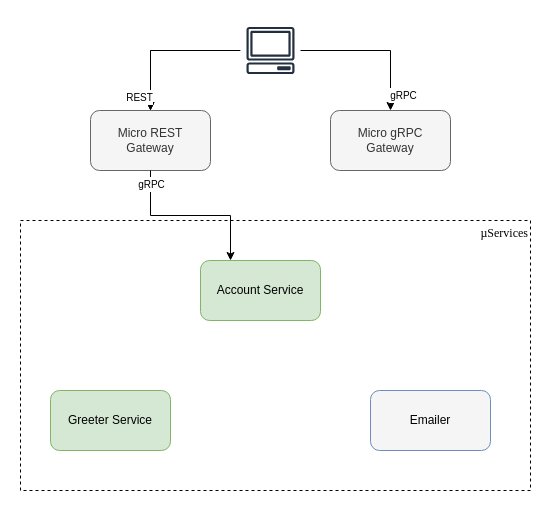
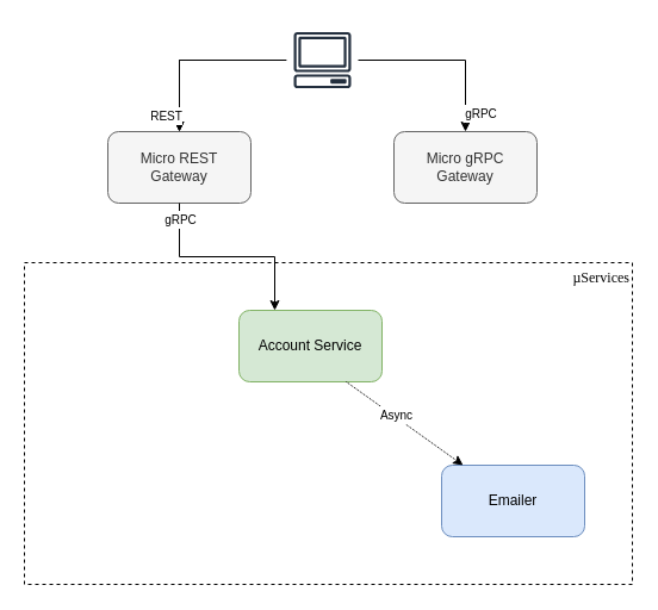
  <mxCell id="0" />
  <mxCell id="1" parent="0" />
  <mxCell id="2" value="Micro REST&lt;br&gt;Gateway" style="rounded=1;whiteSpace=wrap;html=1;fillColor=#f5f5f5;strokeColor=#666666;fontColor=#333333;" parent="1" vertex="1"><mxGeometry x="90" y="110" width="120" height="60" as="geometry" /></mxCell>
  <mxCell id="3" value="&lt;font face=&quot;Comic Sans MS&quot;&gt;&amp;nbsp;µServices&lt;br&gt;&lt;br&gt;&lt;br&gt;&lt;br&gt;&lt;br&gt;&lt;br&gt;&lt;br&gt;&lt;br&gt;&lt;br&gt;&lt;br&gt;&lt;br&gt;&lt;br&gt;&lt;br&gt;&lt;br&gt;&lt;br&gt;&lt;br&gt;&lt;br&gt;&amp;nbsp;&lt;/font&gt;" style="rounded=0;whiteSpace=wrap;html=1;dashed=1;align=right;" parent="1" vertex="1"><mxGeometry x="20" y="220" width="510" height="270" as="geometry" /></mxCell>
  <mxCell id="4" value="Account Service" style="rounded=1;whiteSpace=wrap;html=1;fillColor=#d5e8d4;strokeColor=#82b366;" parent="1" vertex="1"><mxGeometry x="200" y="260" width="120" height="60" as="geometry" /></mxCell>
- <mxCell id="5" value="Greeter Service" style="rounded=1;whiteSpace=wrap;html=1;fillColor=#d5e8d4;strokeColor=#82b366;" parent="1" vertex="1"><mxGeometry x="50" y="390" width="120" height="60" as="geometry" /></mxCell>
- <mxCell id="6" value="Emailer" style="rounded=1;whiteSpace=wrap;html=1;fillColor=#f5f5f5;strokeColor=#6c8ebf;" parent="1" vertex="1"><mxGeometry x="370" y="390" width="120" height="60" as="geometry" /></mxCell>
+ <mxCell id="6" value="Emailer" style="rounded=1;whiteSpace=wrap;html=1;fillColor=#dae8fc;strokeColor=#6c8ebf;" parent="1" vertex="1"><mxGeometry x="370" y="390" width="120" height="60" as="geometry" /></mxCell>
  <mxCell id="7" style="edgeStyle=orthogonalEdgeStyle;rounded=0;orthogonalLoop=1;jettySize=auto;html=1;exitX=0.5;exitY=1;exitDx=0;exitDy=0;entryX=0.25;entryY=0;entryDx=0;entryDy=0;" parent="1" source="2" target="4" edge="1"><mxGeometry relative="1" as="geometry" /></mxCell>
  <mxCell id="8" value="&lt;span style=&quot;font-size: 10px&quot;&gt;gRPC&lt;/span&gt;" style="text;html=1;resizable=0;points=[];align=center;verticalAlign=middle;labelBackgroundColor=#ffffff;" vertex="1" connectable="0" parent="7"><mxGeometry x="-0.7" relative="1" as="geometry"><mxPoint y="-13" as="offset" /></mxGeometry></mxCell>
+ <mxCell id="9" value="" style="endArrow=classic;html=1;exitX=0.75;exitY=1;exitDx=0;exitDy=0;dashed=1;dashPattern=1 1;" parent="1" source="4" target="6" edge="1"><mxGeometry width="50" height="50" relative="1" as="geometry"><mxPoint x="-30" y="610" as="sourcePoint" /><mxPoint x="20" y="560" as="targetPoint" /></mxGeometry></mxCell>
+ <mxCell id="10" value="&lt;font style=&quot;font-size: 10px&quot;&gt;Async&lt;/font&gt;" style="text;html=1;resizable=0;points=[];align=center;verticalAlign=middle;labelBackgroundColor=#ffffff;" parent="9" vertex="1" connectable="0"><mxGeometry x="-0.167" y="2" relative="1" as="geometry"><mxPoint as="offset" /></mxGeometry></mxCell>
  <mxCell id="11" style="edgeStyle=orthogonalEdgeStyle;rounded=0;orthogonalLoop=1;jettySize=auto;html=1;" parent="1" source="14" target="2" edge="1"><mxGeometry relative="1" as="geometry" /></mxCell>
  <mxCell id="12" value="" style="edgeStyle=orthogonalEdgeStyle;rounded=0;orthogonalLoop=1;jettySize=auto;html=1;" parent="1" source="14" target="2" edge="1"><mxGeometry relative="1" as="geometry" /></mxCell>
  <mxCell id="13" value="&lt;font style=&quot;font-size: 10px&quot;&gt;REST&lt;/font&gt;" style="text;html=1;resizable=0;points=[];align=center;verticalAlign=middle;labelBackgroundColor=#ffffff;" vertex="1" connectable="0" parent="12"><mxGeometry x="0.059" y="23" relative="1" as="geometry"><mxPoint x="-23" y="23" as="offset" /></mxGeometry></mxCell>
  <mxCell id="14" value="" style="outlineConnect=0;fontColor=#232F3E;gradientColor=none;strokeColor=#232F3E;fillColor=#ffffff;dashed=0;verticalLabelPosition=bottom;verticalAlign=top;align=center;html=1;fontSize=12;fontStyle=0;aspect=fixed;shape=mxgraph.aws4.resourceIcon;resIcon=mxgraph.aws4.client;" parent="1" vertex="1"><mxGeometry x="240" y="20" width="60" height="60" as="geometry" /></mxCell>
  <mxCell id="15" value="Micro gRPC&lt;br&gt;Gateway" style="rounded=1;whiteSpace=wrap;html=1;fillColor=#f5f5f5;strokeColor=#666666;fontColor=#333333;" vertex="1" parent="1"><mxGeometry x="330" y="110" width="120" height="60" as="geometry" /></mxCell>
  <mxCell id="16" value="" style="edgeStyle=orthogonalEdgeStyle;rounded=0;orthogonalLoop=1;jettySize=auto;html=1;entryX=0.5;entryY=0;entryDx=0;entryDy=0;" edge="1" parent="1" source="14" target="15"><mxGeometry relative="1" as="geometry"><mxPoint x="255" y="20" as="sourcePoint" /><mxPoint x="160" y="100" as="targetPoint" /></mxGeometry></mxCell>
  <mxCell id="17" value="&lt;font style=&quot;font-size: 10px&quot;&gt;gRPC&lt;/font&gt;" style="text;html=1;resizable=0;points=[];align=center;verticalAlign=middle;labelBackgroundColor=#ffffff;" vertex="1" connectable="0" parent="16"><mxGeometry x="0.059" y="-22" relative="1" as="geometry"><mxPoint x="23" y="22" as="offset" /></mxGeometry></mxCell>
